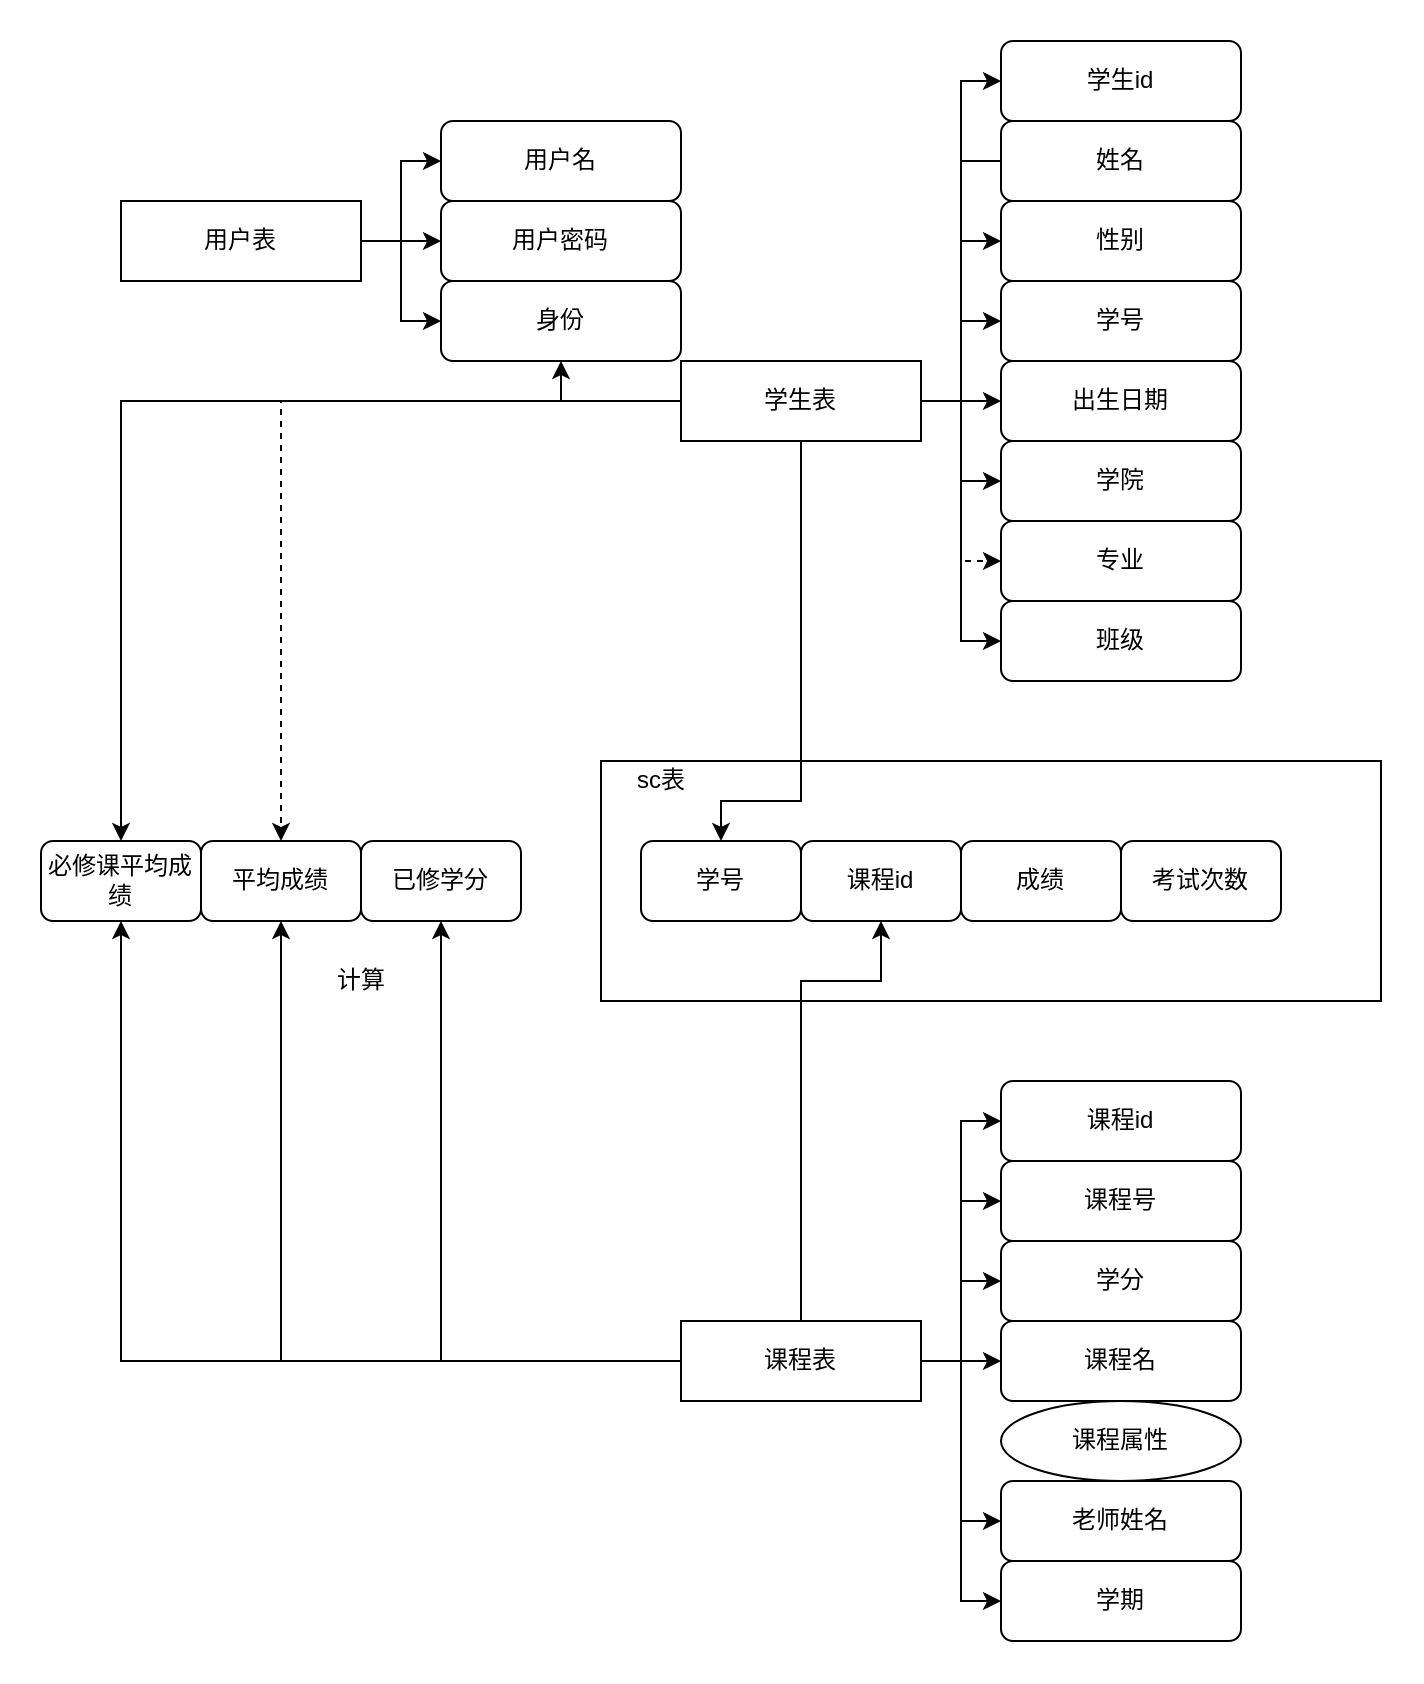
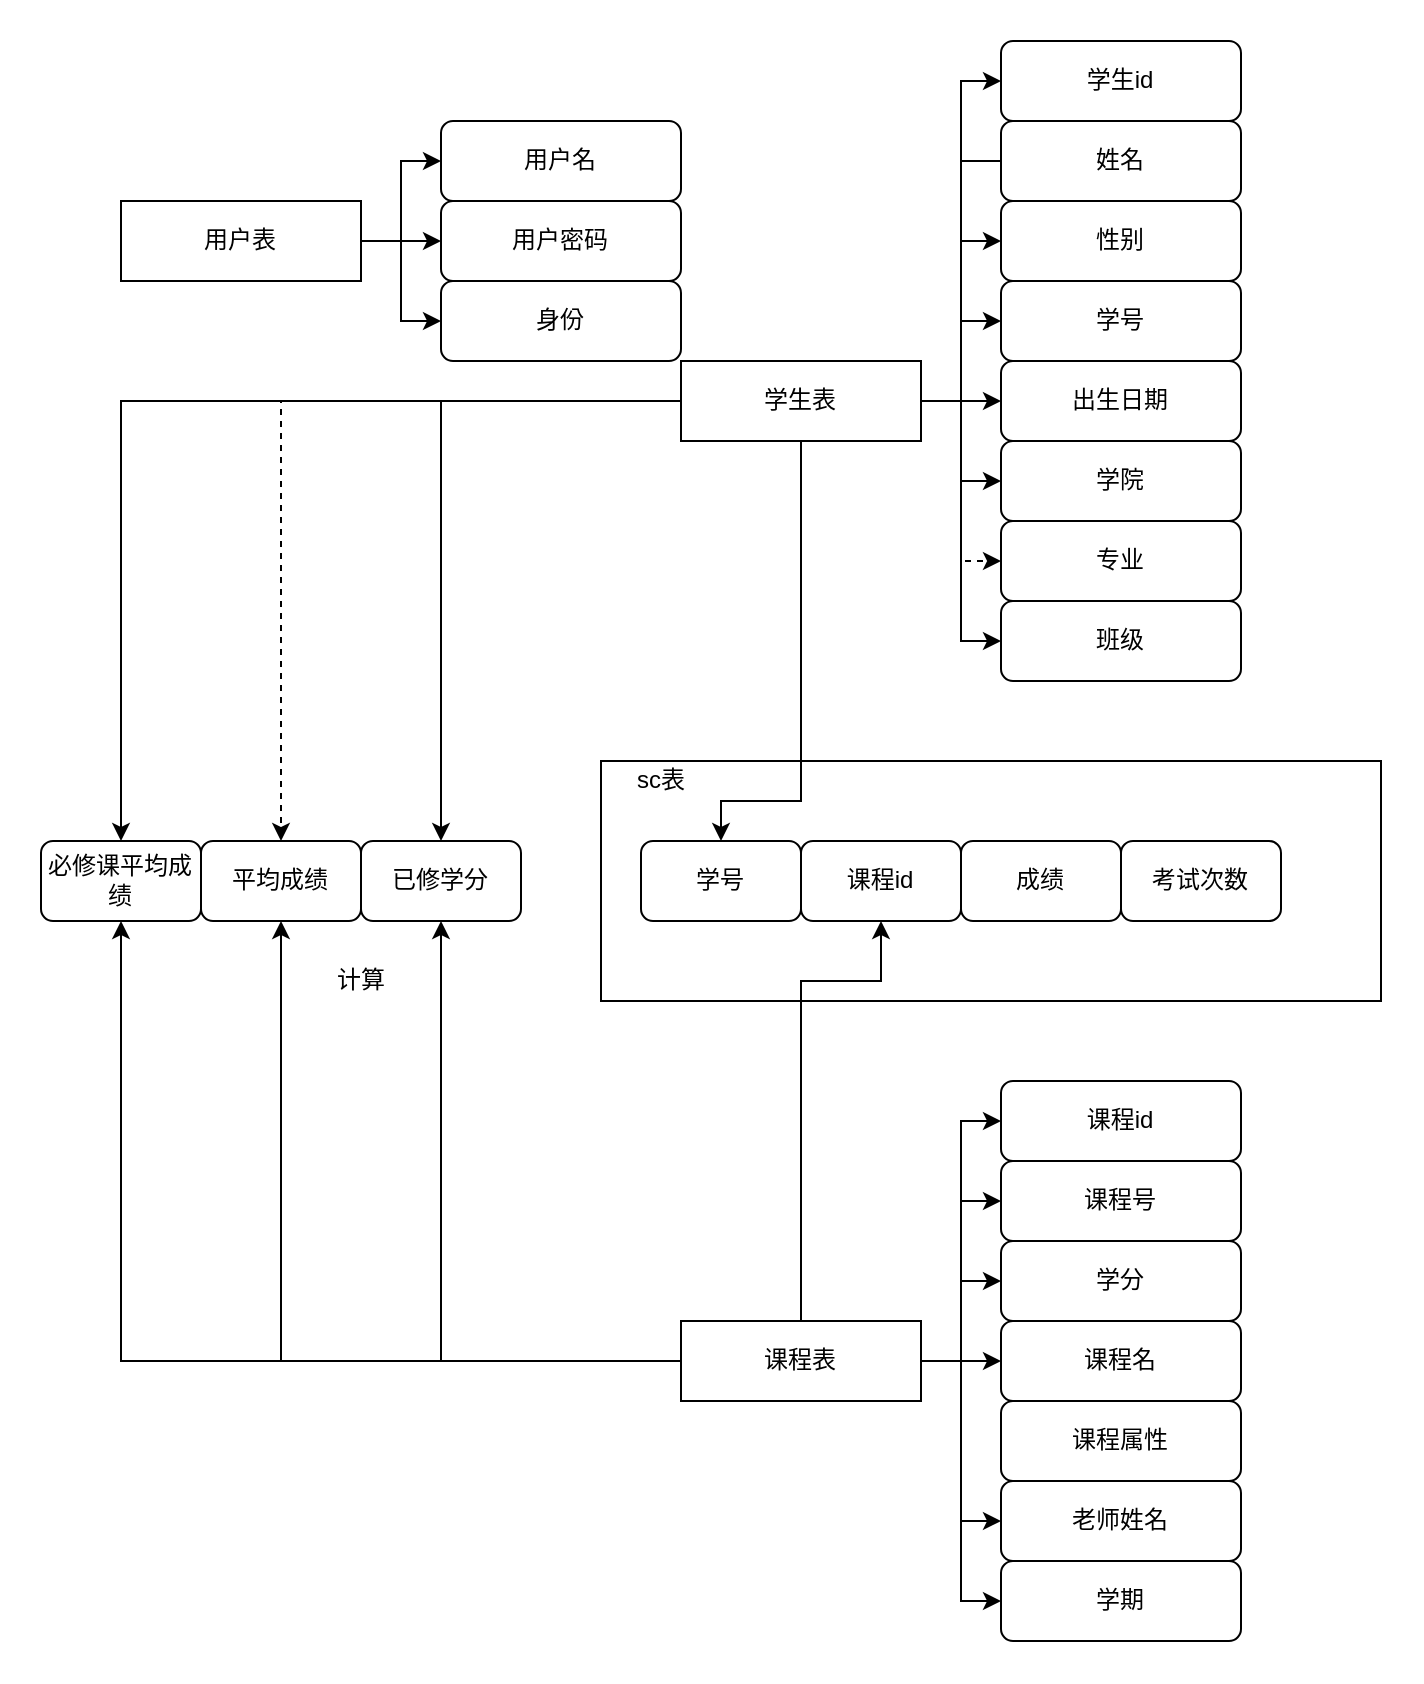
  <mxCell id="0" />
  <mxCell id="1" parent="0" />
  <mxCell id="2" value="" style="rounded=0;whiteSpace=wrap;html=1;" parent="1" vertex="1"><mxGeometry x="300" y="380" width="390" height="120" as="geometry" /></mxCell>
  <mxCell id="3" style="edgeStyle=orthogonalEdgeStyle;rounded=0;orthogonalLoop=1;jettySize=auto;html=1;entryX=0.5;entryY=0;entryDx=0;entryDy=0;" parent="1" source="15" target="31" edge="1"><mxGeometry relative="1" as="geometry"><Array as="points"><mxPoint x="400" y="400" /><mxPoint x="360" y="400" /></Array></mxGeometry></mxCell>
  <mxCell id="4" value="" style="edgeStyle=orthogonalEdgeStyle;rounded=0;orthogonalLoop=1;jettySize=auto;html=1;entryX=0;entryY=0.5;entryDx=0;entryDy=0;endArrow=none;" parent="1" source="15" target="36" edge="1"><mxGeometry relative="1" as="geometry"><mxPoint x="500" y="120" as="targetPoint" /></mxGeometry></mxCell>
- <mxCell id="5" style="edgeStyle=orthogonalEdgeStyle;rounded=0;orthogonalLoop=1;jettySize=auto;html=1;exitX=0;exitY=0.5;exitDx=0;exitDy=0;" parent="1" source="15" target="34" edge="1"><mxGeometry relative="1" as="geometry" /></mxCell>
+ <mxCell id="5" style="edgeStyle=orthogonalEdgeStyle;rounded=0;orthogonalLoop=1;jettySize=auto;html=1;exitX=0;exitY=0.5;exitDx=0;exitDy=0;entryX=0.5;entryY=0;entryDx=0;entryDy=0;" parent="1" source="15" target="39" edge="1"><mxGeometry relative="1" as="geometry" /></mxCell>
  <mxCell id="6" style="edgeStyle=orthogonalEdgeStyle;rounded=0;orthogonalLoop=1;jettySize=auto;html=1;exitX=1;exitY=0.5;exitDx=0;exitDy=0;entryX=0;entryY=0.5;entryDx=0;entryDy=0;" parent="1" source="15" target="37" edge="1"><mxGeometry relative="1" as="geometry" /></mxCell>
  <mxCell id="7" style="edgeStyle=orthogonalEdgeStyle;rounded=0;orthogonalLoop=1;jettySize=auto;html=1;exitX=1;exitY=0.5;exitDx=0;exitDy=0;" parent="1" source="15" target="38" edge="1"><mxGeometry relative="1" as="geometry" /></mxCell>
  <mxCell id="8" style="edgeStyle=orthogonalEdgeStyle;rounded=0;orthogonalLoop=1;jettySize=auto;html=1;exitX=1;exitY=0.5;exitDx=0;exitDy=0;entryX=0;entryY=0.5;entryDx=0;entryDy=0;" parent="1" source="15" target="40" edge="1"><mxGeometry relative="1" as="geometry" /></mxCell>
  <mxCell id="9" style="edgeStyle=orthogonalEdgeStyle;rounded=0;orthogonalLoop=1;jettySize=auto;html=1;exitX=1;exitY=0.5;exitDx=0;exitDy=0;entryX=0;entryY=0.5;entryDx=0;entryDy=0;" parent="1" source="15" target="41" edge="1"><mxGeometry relative="1" as="geometry" /></mxCell>
  <mxCell id="10" style="edgeStyle=orthogonalEdgeStyle;rounded=0;orthogonalLoop=1;jettySize=auto;html=1;exitX=1;exitY=0.5;exitDx=0;exitDy=0;entryX=0;entryY=0.5;entryDx=0;entryDy=0;dashed=1;" parent="1" source="15" target="42" edge="1"><mxGeometry relative="1" as="geometry" /></mxCell>
  <mxCell id="11" style="edgeStyle=orthogonalEdgeStyle;rounded=0;orthogonalLoop=1;jettySize=auto;html=1;exitX=1;exitY=0.5;exitDx=0;exitDy=0;entryX=0;entryY=0.5;entryDx=0;entryDy=0;" parent="1" source="15" target="43" edge="1"><mxGeometry relative="1" as="geometry" /></mxCell>
  <mxCell id="12" style="edgeStyle=orthogonalEdgeStyle;rounded=0;orthogonalLoop=1;jettySize=auto;html=1;exitX=0;exitY=0.5;exitDx=0;exitDy=0;dashed=1;" parent="1" source="15" target="50" edge="1"><mxGeometry relative="1" as="geometry" /></mxCell>
  <mxCell id="13" style="edgeStyle=orthogonalEdgeStyle;rounded=0;orthogonalLoop=1;jettySize=auto;html=1;exitX=1;exitY=0.5;exitDx=0;exitDy=0;entryX=0;entryY=0.5;entryDx=0;entryDy=0;" parent="1" source="15" target="54" edge="1"><mxGeometry relative="1" as="geometry" /></mxCell>
  <mxCell id="14" style="edgeStyle=orthogonalEdgeStyle;rounded=0;orthogonalLoop=1;jettySize=auto;html=1;exitX=0;exitY=0.5;exitDx=0;exitDy=0;entryX=0.5;entryY=0;entryDx=0;entryDy=0;" parent="1" source="15" target="56" edge="1"><mxGeometry relative="1" as="geometry" /></mxCell>
  <mxCell id="15" value="学生表" style="rounded=0;whiteSpace=wrap;html=1;" parent="1" vertex="1"><mxGeometry x="340" y="180" width="120" height="40" as="geometry" /></mxCell>
  <mxCell id="16" style="edgeStyle=orthogonalEdgeStyle;rounded=0;orthogonalLoop=1;jettySize=auto;html=1;exitX=0.5;exitY=0;exitDx=0;exitDy=0;entryX=0.5;entryY=1;entryDx=0;entryDy=0;" parent="1" source="26" target="35" edge="1"><mxGeometry relative="1" as="geometry"><Array as="points"><mxPoint x="400" y="490" /><mxPoint x="440" y="490" /></Array></mxGeometry></mxCell>
  <mxCell id="17" style="edgeStyle=orthogonalEdgeStyle;rounded=0;orthogonalLoop=1;jettySize=auto;html=1;exitX=0;exitY=0.5;exitDx=0;exitDy=0;entryX=0.5;entryY=1;entryDx=0;entryDy=0;" parent="1" source="26" target="39" edge="1"><mxGeometry relative="1" as="geometry" /></mxCell>
  <mxCell id="18" style="edgeStyle=orthogonalEdgeStyle;rounded=0;orthogonalLoop=1;jettySize=auto;html=1;entryX=0;entryY=0.5;entryDx=0;entryDy=0;" parent="1" source="26" target="45" edge="1"><mxGeometry relative="1" as="geometry" /></mxCell>
  <mxCell id="19" style="edgeStyle=orthogonalEdgeStyle;rounded=0;orthogonalLoop=1;jettySize=auto;html=1;exitX=1;exitY=0.5;exitDx=0;exitDy=0;entryX=0;entryY=0.5;entryDx=0;entryDy=0;" parent="1" source="26" target="47" edge="1"><mxGeometry relative="1" as="geometry" /></mxCell>
  <mxCell id="20" style="edgeStyle=orthogonalEdgeStyle;rounded=0;orthogonalLoop=1;jettySize=auto;html=1;exitX=1;exitY=0.5;exitDx=0;exitDy=0;entryX=0;entryY=0.5;entryDx=0;entryDy=0;" parent="1" source="26" target="44" edge="1"><mxGeometry relative="1" as="geometry" /></mxCell>
  <mxCell id="21" style="edgeStyle=orthogonalEdgeStyle;rounded=0;orthogonalLoop=1;jettySize=auto;html=1;exitX=0;exitY=0.5;exitDx=0;exitDy=0;entryX=0.5;entryY=1;entryDx=0;entryDy=0;" parent="1" source="26" target="50" edge="1"><mxGeometry relative="1" as="geometry" /></mxCell>
  <mxCell id="22" style="edgeStyle=orthogonalEdgeStyle;rounded=0;orthogonalLoop=1;jettySize=auto;html=1;exitX=1;exitY=0.5;exitDx=0;exitDy=0;entryX=0;entryY=0.5;entryDx=0;entryDy=0;" parent="1" source="26" target="53" edge="1"><mxGeometry relative="1" as="geometry" /></mxCell>
  <mxCell id="23" style="edgeStyle=orthogonalEdgeStyle;rounded=0;orthogonalLoop=1;jettySize=auto;html=1;exitX=1;exitY=0.5;exitDx=0;exitDy=0;entryX=0;entryY=0.5;entryDx=0;entryDy=0;" parent="1" source="26" target="55" edge="1"><mxGeometry relative="1" as="geometry" /></mxCell>
  <mxCell id="24" style="edgeStyle=orthogonalEdgeStyle;rounded=0;orthogonalLoop=1;jettySize=auto;html=1;exitX=0;exitY=0.5;exitDx=0;exitDy=0;entryX=0.5;entryY=1;entryDx=0;entryDy=0;" parent="1" source="26" target="56" edge="1"><mxGeometry relative="1" as="geometry" /></mxCell>
  <mxCell id="25" style="edgeStyle=orthogonalEdgeStyle;rounded=0;orthogonalLoop=1;jettySize=auto;html=1;exitX=1;exitY=0.5;exitDx=0;exitDy=0;entryX=0;entryY=0.5;entryDx=0;entryDy=0;" edge="1" parent="1" source="26" target="57"><mxGeometry relative="1" as="geometry" /></mxCell>
  <mxCell id="26" value="课程表" style="rounded=0;whiteSpace=wrap;html=1;" parent="1" vertex="1"><mxGeometry x="340" y="660" width="120" height="40" as="geometry" /></mxCell>
  <mxCell id="27" value="" style="edgeStyle=orthogonalEdgeStyle;rounded=0;orthogonalLoop=1;jettySize=auto;html=1;entryX=0;entryY=0.5;entryDx=0;entryDy=0;" parent="1" source="30" target="32" edge="1"><mxGeometry relative="1" as="geometry"><mxPoint x="280" y="20" as="targetPoint" /></mxGeometry></mxCell>
  <mxCell id="28" style="edgeStyle=orthogonalEdgeStyle;rounded=0;orthogonalLoop=1;jettySize=auto;html=1;exitX=1;exitY=0.5;exitDx=0;exitDy=0;entryX=0;entryY=0.5;entryDx=0;entryDy=0;" parent="1" source="30" target="33" edge="1"><mxGeometry relative="1" as="geometry" /></mxCell>
  <mxCell id="29" style="edgeStyle=orthogonalEdgeStyle;rounded=0;orthogonalLoop=1;jettySize=auto;html=1;exitX=1;exitY=0.5;exitDx=0;exitDy=0;entryX=0;entryY=0.5;entryDx=0;entryDy=0;" parent="1" source="30" target="34" edge="1"><mxGeometry relative="1" as="geometry" /></mxCell>
  <mxCell id="30" value="用户表" style="rounded=0;whiteSpace=wrap;html=1;" parent="1" vertex="1"><mxGeometry x="60" y="100" width="120" height="40" as="geometry" /></mxCell>
  <mxCell id="31" value="学号" style="rounded=1;whiteSpace=wrap;html=1;" parent="1" vertex="1"><mxGeometry x="320" y="420" width="80" height="40" as="geometry" /></mxCell>
  <mxCell id="32" value="用户名" style="rounded=1;whiteSpace=wrap;html=1;" parent="1" vertex="1"><mxGeometry x="220" y="60" width="120" height="40" as="geometry" /></mxCell>
  <mxCell id="33" value="用户密码" style="rounded=1;whiteSpace=wrap;html=1;" parent="1" vertex="1"><mxGeometry x="220" y="100" width="120" height="40" as="geometry" /></mxCell>
  <mxCell id="34" value="身份" style="rounded=1;whiteSpace=wrap;html=1;" parent="1" vertex="1"><mxGeometry x="220" y="140" width="120" height="40" as="geometry" /></mxCell>
  <mxCell id="35" value="课程id" style="rounded=1;whiteSpace=wrap;html=1;" parent="1" vertex="1"><mxGeometry x="400" y="420" width="80" height="40" as="geometry" /></mxCell>
  <mxCell id="36" value="姓名" style="rounded=1;whiteSpace=wrap;html=1;" parent="1" vertex="1"><mxGeometry x="500" y="60" width="120" height="40" as="geometry" /></mxCell>
  <mxCell id="37" value="性别" style="rounded=1;whiteSpace=wrap;html=1;" parent="1" vertex="1"><mxGeometry x="500" y="100" width="120" height="40" as="geometry" /></mxCell>
  <mxCell id="38" value="学号" style="rounded=1;whiteSpace=wrap;html=1;" parent="1" vertex="1"><mxGeometry x="500" y="140" width="120" height="40" as="geometry" /></mxCell>
  <mxCell id="39" value="已修学分" style="rounded=1;whiteSpace=wrap;html=1;" parent="1" vertex="1"><mxGeometry x="180" y="420" width="80" height="40" as="geometry" /></mxCell>
  <mxCell id="40" value="出生日期" style="rounded=1;whiteSpace=wrap;html=1;" parent="1" vertex="1"><mxGeometry x="500" y="180" width="120" height="40" as="geometry" /></mxCell>
  <mxCell id="41" value="学院" style="rounded=1;whiteSpace=wrap;html=1;" parent="1" vertex="1"><mxGeometry x="500" y="220" width="120" height="40" as="geometry" /></mxCell>
  <mxCell id="42" value="专业" style="rounded=1;whiteSpace=wrap;html=1;" parent="1" vertex="1"><mxGeometry x="500" y="260" width="120" height="40" as="geometry" /></mxCell>
  <mxCell id="43" value="班级" style="rounded=1;whiteSpace=wrap;html=1;" parent="1" vertex="1"><mxGeometry x="500" y="300" width="120" height="40" as="geometry" /></mxCell>
  <mxCell id="44" value="课程名" style="rounded=1;whiteSpace=wrap;html=1;" parent="1" vertex="1"><mxGeometry x="500" y="660" width="120" height="40" as="geometry" /></mxCell>
  <mxCell id="45" value="学分" style="rounded=1;whiteSpace=wrap;html=1;" parent="1" vertex="1"><mxGeometry x="500" y="620" width="120" height="40" as="geometry" /></mxCell>
- <mxCell id="46" value="课程属性" style="ellipse;whiteSpace=wrap;html=1;" parent="1" vertex="1"><mxGeometry x="500" y="700" width="120" height="40" as="geometry" /></mxCell>
+ <mxCell id="46" value="课程属性" style="rounded=1;whiteSpace=wrap;html=1;" parent="1" vertex="1"><mxGeometry x="500" y="700" width="120" height="40" as="geometry" /></mxCell>
  <mxCell id="47" value="老师姓名" style="rounded=1;whiteSpace=wrap;html=1;" parent="1" vertex="1"><mxGeometry x="500" y="740" width="120" height="40" as="geometry" /></mxCell>
  <mxCell id="48" value="计算" style="text;html=1;align=center;verticalAlign=middle;resizable=0;points=[];autosize=1;" parent="1" vertex="1"><mxGeometry x="160" y="480" width="40" height="20" as="geometry" /></mxCell>
  <mxCell id="49" value="sc表" style="text;html=1;align=center;verticalAlign=middle;resizable=0;points=[];autosize=1;rotation=0;" parent="1" vertex="1"><mxGeometry x="310" y="380" width="40" height="20" as="geometry" /></mxCell>
  <mxCell id="50" value="平均成绩" style="rounded=1;whiteSpace=wrap;html=1;" parent="1" vertex="1"><mxGeometry x="100" y="420" width="80" height="40" as="geometry" /></mxCell>
  <mxCell id="51" value="成绩" style="rounded=1;whiteSpace=wrap;html=1;" parent="1" vertex="1"><mxGeometry x="480" y="420" width="80" height="40" as="geometry" /></mxCell>
  <mxCell id="52" value="考试次数" style="rounded=1;whiteSpace=wrap;html=1;" parent="1" vertex="1"><mxGeometry x="560" y="420" width="80" height="40" as="geometry" /></mxCell>
  <mxCell id="53" value="课程id" style="rounded=1;whiteSpace=wrap;html=1;" parent="1" vertex="1"><mxGeometry x="500" y="540" width="120" height="40" as="geometry" /></mxCell>
  <mxCell id="54" value="学生id" style="rounded=1;whiteSpace=wrap;html=1;" parent="1" vertex="1"><mxGeometry x="500" y="20" width="120" height="40" as="geometry" /></mxCell>
  <mxCell id="55" value="学期" style="rounded=1;whiteSpace=wrap;html=1;" parent="1" vertex="1"><mxGeometry x="500" y="780" width="120" height="40" as="geometry" /></mxCell>
  <mxCell id="56" value="必修课平均成绩" style="rounded=1;whiteSpace=wrap;html=1;" parent="1" vertex="1"><mxGeometry x="20" y="420" width="80" height="40" as="geometry" /></mxCell>
  <mxCell id="57" value="课程号" style="rounded=1;whiteSpace=wrap;html=1;" vertex="1" parent="1"><mxGeometry x="500" y="580" width="120" height="40" as="geometry" /></mxCell>
